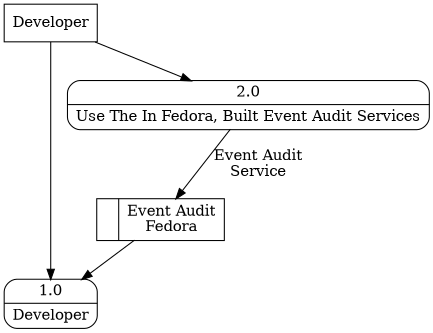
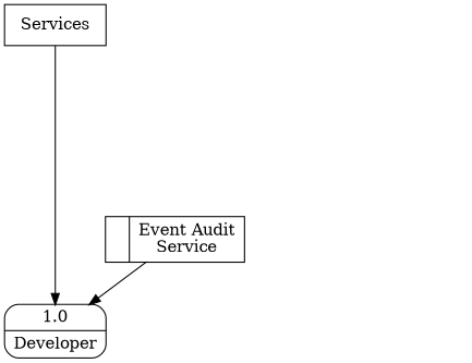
  digraph {
    node [shape=Mrecord]
-   n1 [label="<f0>  |<f1> Event Audit\nFedora " shape=record]
+   n1 [label="<f0>  |<f1> Event Audit\nService " shape=record]
    n2 [label="{<f0> 1.0|<f1> Developer }"]
-   n3 [label=Developer shape=box]
-   n4 [label="{<f0> 2.0|<f1> Use The In Fedora, Built Event Audit Services }"]
+   n3 [label=Services shape=box]
    n1 -> n2
    n3 -> n2
-   n3 -> n4
-   n4 -> n1 [label="Event Audit\nService"]
  }
